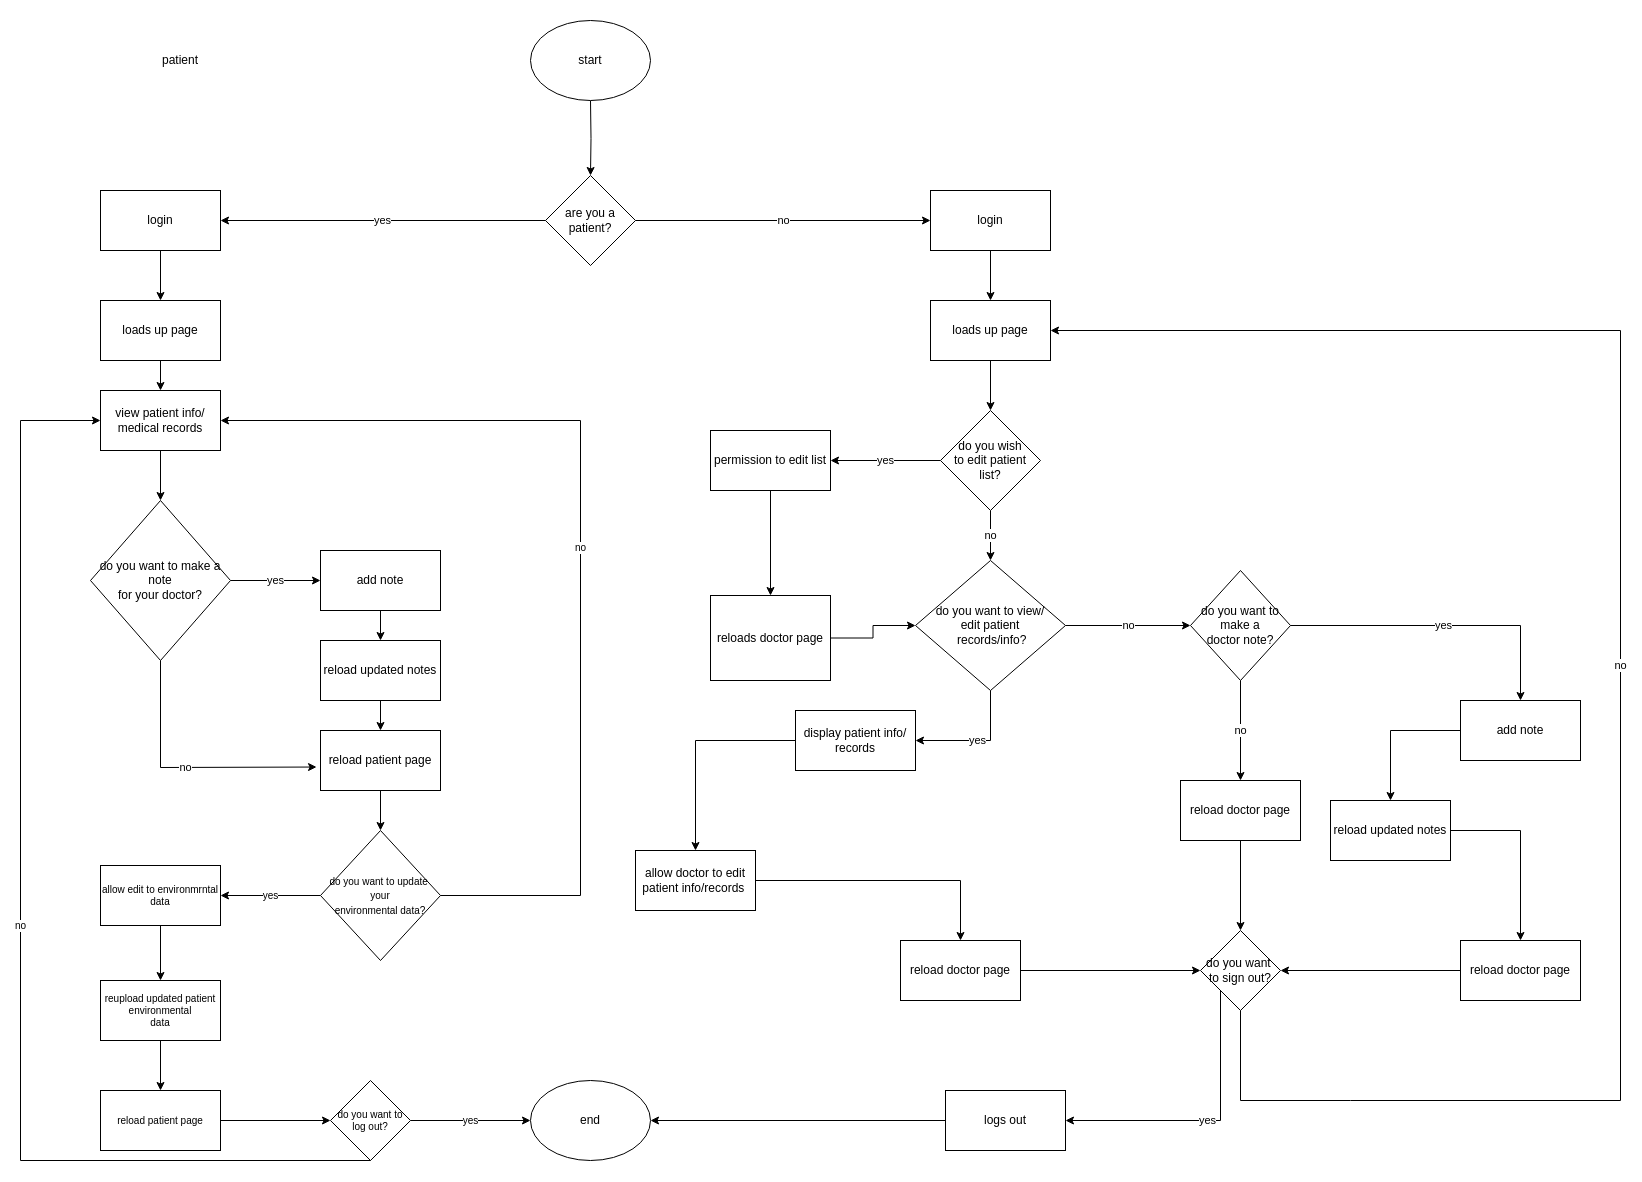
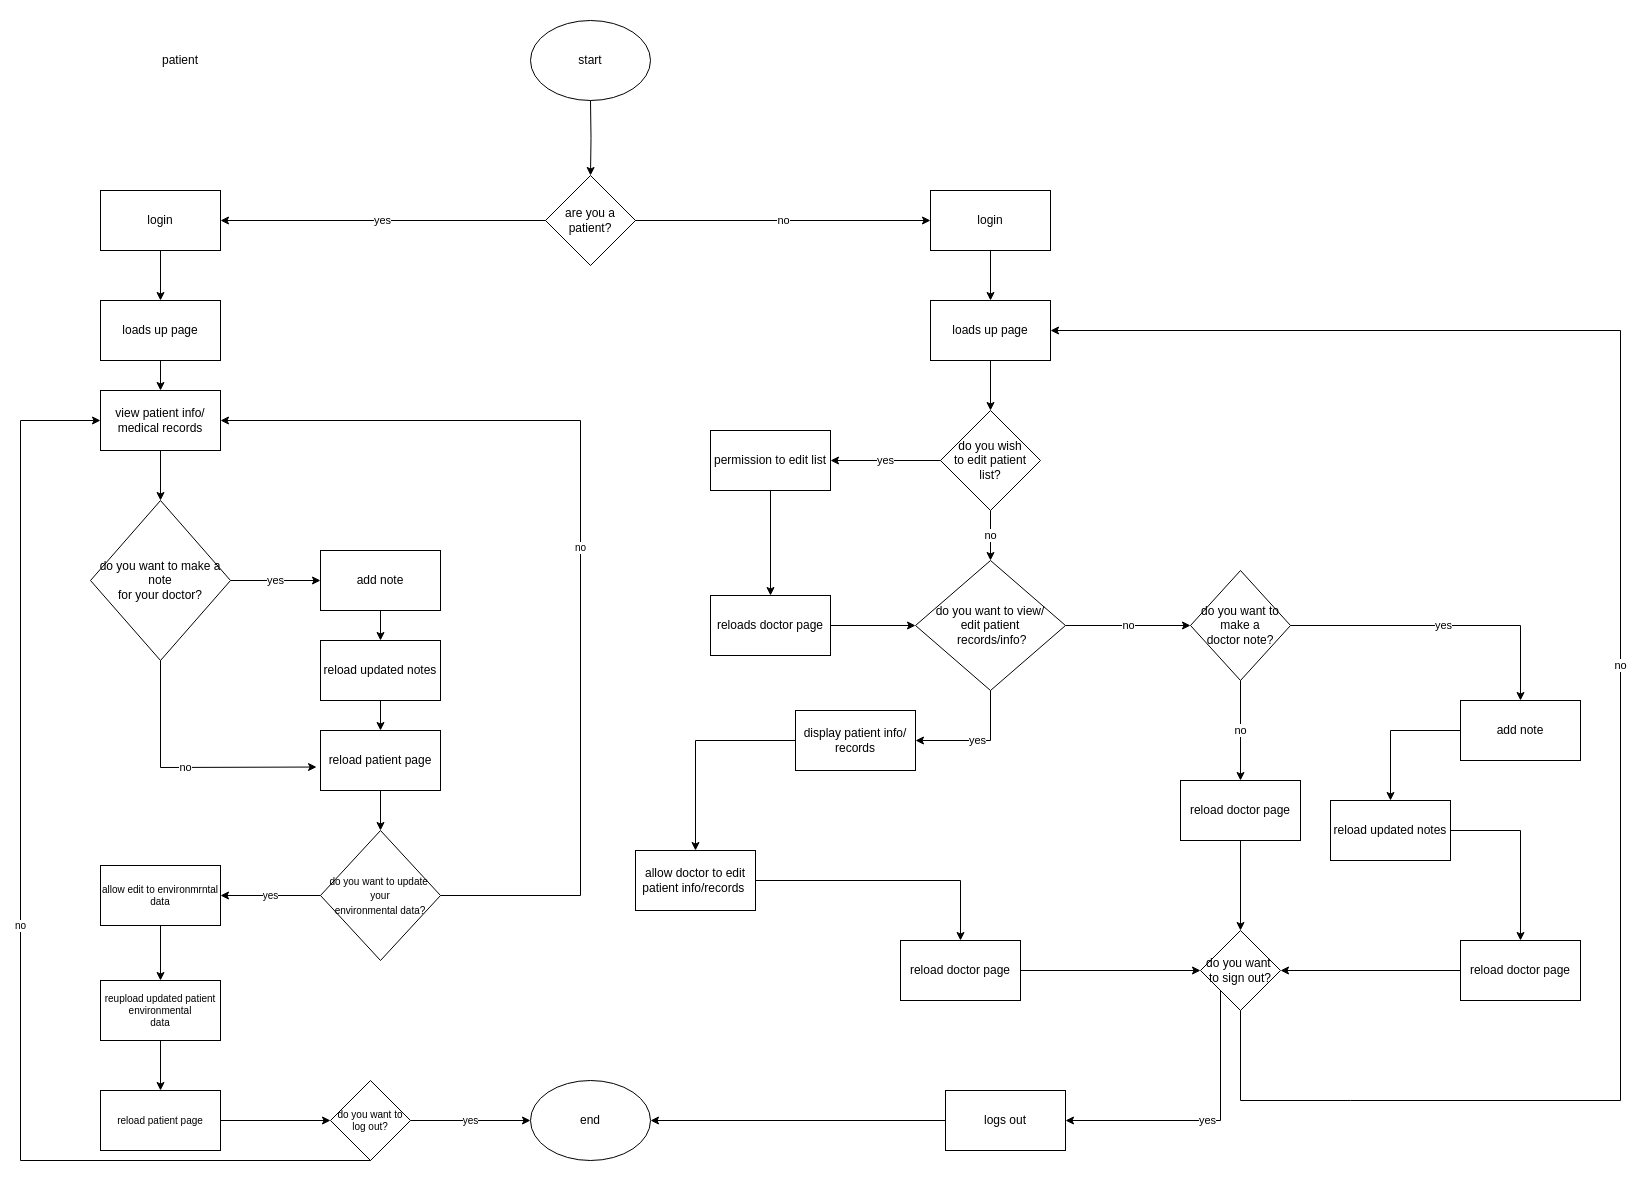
  <mxCell id="0" />
  <mxCell id="1" parent="0" />
  <mxCell id="2" value="are you a patient?" style="rhombus;whiteSpace=wrap;html=1;" parent="1" vertex="1"><mxGeometry x="545" y="175" width="90" height="90" as="geometry" /></mxCell>
  <mxCell id="3" value="" style="edgeStyle=orthogonalEdgeStyle;rounded=0;orthogonalLoop=1;jettySize=auto;html=1;" parent="1" target="2" edge="1"><mxGeometry relative="1" as="geometry"><mxPoint x="590" y="100" as="sourcePoint" /></mxGeometry></mxCell>
  <mxCell id="4" value="yes" style="endArrow=classic;html=1;rounded=0;exitX=0;exitY=0.5;exitDx=0;exitDy=0;entryX=1;entryY=0.5;entryDx=0;entryDy=0;" parent="1" source="2" target="9" edge="1"><mxGeometry width="50" height="50" relative="1" as="geometry"><mxPoint x="200" y="180" as="sourcePoint" /><mxPoint x="190" y="210" as="targetPoint" /></mxGeometry></mxCell>
  <mxCell id="5" value="no" style="endArrow=classic;html=1;rounded=0;exitX=1;exitY=0.5;exitDx=0;exitDy=0;entryX=0;entryY=0.5;entryDx=0;entryDy=0;" parent="1" source="2" target="7" edge="1"><mxGeometry width="50" height="50" relative="1" as="geometry"><mxPoint x="675" y="150" as="sourcePoint" /><mxPoint x="590" y="220" as="targetPoint" /></mxGeometry></mxCell>
  <mxCell id="6" value="" style="edgeStyle=orthogonalEdgeStyle;rounded=0;orthogonalLoop=1;jettySize=auto;html=1;" parent="1" source="7" target="13" edge="1"><mxGeometry relative="1" as="geometry" /></mxCell>
  <mxCell id="7" value="login" style="rounded=0;whiteSpace=wrap;html=1;" parent="1" vertex="1"><mxGeometry x="930" y="190" width="120" height="60" as="geometry" /></mxCell>
  <mxCell id="8" value="" style="edgeStyle=orthogonalEdgeStyle;rounded=0;orthogonalLoop=1;jettySize=auto;html=1;" parent="1" source="9" target="11" edge="1"><mxGeometry relative="1" as="geometry" /></mxCell>
  <mxCell id="9" value="login" style="rounded=0;whiteSpace=wrap;html=1;" parent="1" vertex="1"><mxGeometry x="100" y="190" width="120" height="60" as="geometry" /></mxCell>
  <mxCell id="10" value="" style="edgeStyle=orthogonalEdgeStyle;rounded=0;orthogonalLoop=1;jettySize=auto;html=1;" parent="1" source="11" target="49" edge="1"><mxGeometry relative="1" as="geometry" /></mxCell>
  <mxCell id="11" value="loads up page" style="rounded=0;whiteSpace=wrap;html=1;" parent="1" vertex="1"><mxGeometry x="100" y="300" width="120" height="60" as="geometry" /></mxCell>
  <mxCell id="12" value="" style="edgeStyle=orthogonalEdgeStyle;rounded=0;orthogonalLoop=1;jettySize=auto;html=1;" parent="1" source="13" target="16" edge="1"><mxGeometry relative="1" as="geometry" /></mxCell>
  <mxCell id="13" value="loads up page" style="rounded=0;whiteSpace=wrap;html=1;" parent="1" vertex="1"><mxGeometry x="930" y="300" width="120" height="60" as="geometry" /></mxCell>
  <mxCell id="14" value="yes" style="edgeStyle=orthogonalEdgeStyle;rounded=0;orthogonalLoop=1;jettySize=auto;html=1;" parent="1" source="16" target="18" edge="1"><mxGeometry relative="1" as="geometry" /></mxCell>
  <mxCell id="15" value="no" style="edgeStyle=orthogonalEdgeStyle;rounded=0;orthogonalLoop=1;jettySize=auto;html=1;" parent="1" source="16" target="19" edge="1"><mxGeometry relative="1" as="geometry" /></mxCell>
  <mxCell id="16" value="do you wish&lt;br&gt;to edit patient&lt;br&gt;list?" style="rhombus;whiteSpace=wrap;html=1;" parent="1" vertex="1"><mxGeometry x="940" y="410" width="100" height="100" as="geometry" /></mxCell>
  <mxCell id="17" value="" style="edgeStyle=orthogonalEdgeStyle;rounded=0;orthogonalLoop=1;jettySize=auto;html=1;" parent="1" source="18" target="21" edge="1"><mxGeometry relative="1" as="geometry" /></mxCell>
  <mxCell id="18" value="permission to edit list" style="rounded=0;whiteSpace=wrap;html=1;" parent="1" vertex="1"><mxGeometry x="710" y="430" width="120" height="60" as="geometry" /></mxCell>
  <mxCell id="19" value="do you want to view/&lt;br&gt;edit patient&lt;br&gt;&amp;nbsp;records/info?" style="rhombus;whiteSpace=wrap;html=1;" parent="1" vertex="1"><mxGeometry x="915" y="560" width="150" height="130" as="geometry" /></mxCell>
  <mxCell id="20" value="" style="edgeStyle=orthogonalEdgeStyle;rounded=0;orthogonalLoop=1;jettySize=auto;html=1;" parent="1" source="21" target="19" edge="1"><mxGeometry relative="1" as="geometry" /></mxCell>
- <mxCell id="21" value="reloads doctor page" style="rounded=0;whiteSpace=wrap;html=1;" parent="1" vertex="1"><mxGeometry x="710" y="595" width="120" height="85" as="geometry" /></mxCell>
+ <mxCell id="21" value="reloads doctor page" style="rounded=0;whiteSpace=wrap;html=1;" parent="1" vertex="1"><mxGeometry x="710" y="595" width="120" height="60" as="geometry" /></mxCell>
  <mxCell id="22" value="" style="edgeStyle=orthogonalEdgeStyle;rounded=0;orthogonalLoop=1;jettySize=auto;html=1;" parent="1" source="23" target="37" edge="1"><mxGeometry relative="1" as="geometry" /></mxCell>
  <mxCell id="23" value="display patient info/&lt;br&gt;records" style="rounded=0;whiteSpace=wrap;html=1;" parent="1" vertex="1"><mxGeometry x="795" y="710" width="120" height="60" as="geometry" /></mxCell>
  <mxCell id="24" value="yes" style="endArrow=classic;html=1;rounded=0;entryX=1;entryY=0.5;entryDx=0;entryDy=0;exitX=0.5;exitY=1;exitDx=0;exitDy=0;" parent="1" source="19" target="23" edge="1"><mxGeometry width="50" height="50" relative="1" as="geometry"><mxPoint x="570" y="710" as="sourcePoint" /><mxPoint x="620" y="660" as="targetPoint" /><Array as="points"><mxPoint x="990" y="740" /></Array></mxGeometry></mxCell>
  <mxCell id="25" value="no" style="endArrow=classic;html=1;rounded=0;exitX=1;exitY=0.5;exitDx=0;exitDy=0;entryX=0;entryY=0.5;entryDx=0;entryDy=0;" parent="1" source="19" target="26" edge="1"><mxGeometry width="50" height="50" relative="1" as="geometry"><mxPoint x="370" y="610" as="sourcePoint" /><mxPoint x="840" y="730" as="targetPoint" /></mxGeometry></mxCell>
  <mxCell id="26" value="do you want to make a&lt;br&gt;doctor note?" style="rhombus;whiteSpace=wrap;html=1;" parent="1" vertex="1"><mxGeometry x="1190" y="570" width="100" height="110" as="geometry" /></mxCell>
  <mxCell id="27" value="" style="edgeStyle=orthogonalEdgeStyle;rounded=0;orthogonalLoop=1;jettySize=auto;html=1;" parent="1" source="28" target="30" edge="1"><mxGeometry relative="1" as="geometry" /></mxCell>
  <mxCell id="28" value="add note" style="rounded=0;whiteSpace=wrap;html=1;" parent="1" vertex="1"><mxGeometry x="1460" y="700" width="120" height="60" as="geometry" /></mxCell>
  <mxCell id="29" value="" style="edgeStyle=orthogonalEdgeStyle;rounded=0;orthogonalLoop=1;jettySize=auto;html=1;" parent="1" source="30" target="32" edge="1"><mxGeometry relative="1" as="geometry" /></mxCell>
  <mxCell id="30" value="reload updated notes" style="rounded=0;whiteSpace=wrap;html=1;" parent="1" vertex="1"><mxGeometry x="1330" y="800" width="120" height="60" as="geometry" /></mxCell>
  <mxCell id="31" value="" style="edgeStyle=orthogonalEdgeStyle;rounded=0;orthogonalLoop=1;jettySize=auto;html=1;" parent="1" source="32" target="40" edge="1"><mxGeometry relative="1" as="geometry" /></mxCell>
  <mxCell id="32" value="reload doctor page" style="rounded=0;whiteSpace=wrap;html=1;" parent="1" vertex="1"><mxGeometry x="1460" y="940" width="120" height="60" as="geometry" /></mxCell>
  <mxCell id="33" value="no" style="endArrow=classic;html=1;rounded=0;exitX=0.5;exitY=1;exitDx=0;exitDy=0;entryX=0.5;entryY=0;entryDx=0;entryDy=0;" parent="1" source="26" target="35" edge="1"><mxGeometry width="50" height="50" relative="1" as="geometry"><mxPoint x="830" y="820" as="sourcePoint" /><mxPoint x="880" y="770" as="targetPoint" /></mxGeometry></mxCell>
  <mxCell id="34" value="" style="edgeStyle=orthogonalEdgeStyle;rounded=0;orthogonalLoop=1;jettySize=auto;html=1;" parent="1" source="35" target="40" edge="1"><mxGeometry relative="1" as="geometry" /></mxCell>
  <mxCell id="35" value="reload doctor page" style="rounded=0;whiteSpace=wrap;html=1;" parent="1" vertex="1"><mxGeometry x="1180" y="780" width="120" height="60" as="geometry" /></mxCell>
  <mxCell id="36" value="" style="edgeStyle=orthogonalEdgeStyle;rounded=0;orthogonalLoop=1;jettySize=auto;html=1;" parent="1" source="37" target="39" edge="1"><mxGeometry relative="1" as="geometry" /></mxCell>
  <mxCell id="37" value="allow doctor to edit patient info/records&amp;nbsp;" style="rounded=0;whiteSpace=wrap;html=1;" parent="1" vertex="1"><mxGeometry x="635" y="850" width="120" height="60" as="geometry" /></mxCell>
  <mxCell id="38" value="" style="edgeStyle=orthogonalEdgeStyle;rounded=0;orthogonalLoop=1;jettySize=auto;html=1;" parent="1" source="39" target="40" edge="1"><mxGeometry relative="1" as="geometry" /></mxCell>
  <mxCell id="39" value="reload doctor page" style="rounded=0;whiteSpace=wrap;html=1;" parent="1" vertex="1"><mxGeometry x="900" y="940" width="120" height="60" as="geometry" /></mxCell>
  <mxCell id="40" value="do you want&amp;nbsp;&lt;br&gt;to sign out?" style="rhombus;whiteSpace=wrap;html=1;" parent="1" vertex="1"><mxGeometry x="1200" y="930" width="80" height="80" as="geometry" /></mxCell>
  <mxCell id="41" value="yes" style="endArrow=classic;html=1;rounded=0;entryX=0.5;entryY=0;entryDx=0;entryDy=0;exitX=1;exitY=0.5;exitDx=0;exitDy=0;" parent="1" source="26" target="28" edge="1"><mxGeometry width="50" height="50" relative="1" as="geometry"><mxPoint x="1080" y="580" as="sourcePoint" /><mxPoint x="1130" y="530" as="targetPoint" /><Array as="points"><mxPoint x="1520" y="625" /></Array></mxGeometry></mxCell>
  <mxCell id="42" value="logs out" style="rounded=0;whiteSpace=wrap;html=1;" parent="1" vertex="1"><mxGeometry x="945" y="1090" width="120" height="60" as="geometry" /></mxCell>
  <mxCell id="43" value="yes" style="endArrow=classic;html=1;rounded=0;entryX=1;entryY=0.5;entryDx=0;entryDy=0;exitX=0;exitY=1;exitDx=0;exitDy=0;" parent="1" source="40" target="42" edge="1"><mxGeometry width="50" height="50" relative="1" as="geometry"><mxPoint x="850" y="1130" as="sourcePoint" /><mxPoint x="900" y="1080" as="targetPoint" /><Array as="points"><mxPoint x="1220" y="1120" /></Array></mxGeometry></mxCell>
  <mxCell id="44" value="start" style="ellipse;whiteSpace=wrap;html=1;" parent="1" vertex="1"><mxGeometry x="530" width="120" height="80" as="geometry" y="20" /></mxCell>
  <mxCell id="45" value="end" style="ellipse;whiteSpace=wrap;html=1;" parent="1" vertex="1"><mxGeometry x="530" y="1080" width="120" height="80" as="geometry" /></mxCell>
  <mxCell id="46" value="" style="endArrow=classic;html=1;rounded=0;exitX=0;exitY=0.5;exitDx=0;exitDy=0;entryX=1;entryY=0.5;entryDx=0;entryDy=0;" parent="1" source="42" target="45" edge="1"><mxGeometry width="50" height="50" relative="1" as="geometry"><mxPoint x="760" y="1070" as="sourcePoint" /><mxPoint x="680" y="970" as="targetPoint" /></mxGeometry></mxCell>
  <mxCell id="47" value="no" style="endArrow=classic;html=1;rounded=0;exitX=0.5;exitY=1;exitDx=0;exitDy=0;entryX=1;entryY=0.5;entryDx=0;entryDy=0;" parent="1" source="40" target="13" edge="1"><mxGeometry width="50" height="50" relative="1" as="geometry"><mxPoint x="1300" y="1100" as="sourcePoint" /><mxPoint x="1590" y="370" as="targetPoint" /><Array as="points"><mxPoint x="1240" y="1100" /><mxPoint x="1350" y="1100" /><mxPoint x="1620" y="1100" /><mxPoint x="1620" y="330" /></Array></mxGeometry></mxCell>
  <mxCell id="48" value="" style="edgeStyle=orthogonalEdgeStyle;rounded=0;orthogonalLoop=1;jettySize=auto;html=1;" parent="1" source="49" target="51" edge="1"><mxGeometry relative="1" as="geometry" /></mxCell>
  <mxCell id="49" value="view patient info/&lt;br&gt;medical records" style="rounded=0;whiteSpace=wrap;html=1;" parent="1" vertex="1"><mxGeometry x="100" y="390" width="120" height="60" as="geometry" /></mxCell>
  <mxCell id="50" value="yes" style="edgeStyle=orthogonalEdgeStyle;rounded=0;orthogonalLoop=1;jettySize=auto;html=1;" parent="1" source="51" target="53" edge="1"><mxGeometry relative="1" as="geometry" /></mxCell>
  <mxCell id="51" value="do you want to make a note&lt;br&gt;for your doctor?" style="rhombus;whiteSpace=wrap;html=1;" parent="1" vertex="1"><mxGeometry x="90" y="500" width="140" height="160" as="geometry" /></mxCell>
  <mxCell id="52" value="" style="edgeStyle=orthogonalEdgeStyle;rounded=0;orthogonalLoop=1;jettySize=auto;html=1;" parent="1" source="53" target="55" edge="1"><mxGeometry relative="1" as="geometry" /></mxCell>
  <mxCell id="53" value="add note" style="rounded=0;whiteSpace=wrap;html=1;" parent="1" vertex="1"><mxGeometry x="320" y="550" width="120" height="60" as="geometry" /></mxCell>
  <mxCell id="54" value="" style="edgeStyle=orthogonalEdgeStyle;rounded=0;orthogonalLoop=1;jettySize=auto;html=1;" parent="1" source="55" target="57" edge="1"><mxGeometry relative="1" as="geometry" /></mxCell>
  <mxCell id="55" value="reload updated notes" style="rounded=0;whiteSpace=wrap;html=1;" parent="1" vertex="1"><mxGeometry x="320" y="640" width="120" height="60" as="geometry" /></mxCell>
  <mxCell id="56" value="" style="edgeStyle=orthogonalEdgeStyle;rounded=0;orthogonalLoop=1;jettySize=auto;html=1;" parent="1" source="57" target="61" edge="1"><mxGeometry relative="1" as="geometry" /></mxCell>
  <mxCell id="57" value="reload patient page" style="rounded=0;whiteSpace=wrap;html=1;" parent="1" vertex="1"><mxGeometry x="320" y="730" width="120" height="60" as="geometry" /></mxCell>
  <mxCell id="58" value="patient" style="text;html=1;strokeColor=none;fillColor=none;align=center;verticalAlign=middle;whiteSpace=wrap;rounded=0;" parent="1" vertex="1"><mxGeometry x="60" y="42.5" width="240" height="35" as="geometry" /></mxCell>
  <mxCell id="59" value="no" style="endArrow=classic;html=1;rounded=0;entryX=-0.033;entryY=0.609;entryDx=0;entryDy=0;entryPerimeter=0;exitX=0.5;exitY=1;exitDx=0;exitDy=0;exitPerimeter=0;" parent="1" source="51" target="57" edge="1"><mxGeometry width="50" height="50" relative="1" as="geometry"><mxPoint x="140" y="840" as="sourcePoint" /><mxPoint x="190" y="790" as="targetPoint" /><Array as="points"><mxPoint x="160" y="767" /></Array></mxGeometry></mxCell>
  <mxCell id="60" value="yes" style="edgeStyle=orthogonalEdgeStyle;rounded=0;orthogonalLoop=1;jettySize=auto;html=1;fontSize=10;" parent="1" source="61" target="64" edge="1"><mxGeometry relative="1" as="geometry" /></mxCell>
  <mxCell id="61" value="&lt;font style=&quot;font-size: 10px&quot;&gt;do you want to update&amp;nbsp;&lt;br&gt;your &lt;br&gt;environmental data?&lt;/font&gt;" style="rhombus;whiteSpace=wrap;html=1;" parent="1" vertex="1"><mxGeometry x="320" y="830" width="120" height="130" as="geometry" /></mxCell>
  <mxCell id="62" value="no" style="endArrow=classic;html=1;rounded=0;fontSize=10;exitX=1;exitY=0.5;exitDx=0;exitDy=0;entryX=1;entryY=0.5;entryDx=0;entryDy=0;" parent="1" source="61" target="49" edge="1"><mxGeometry width="50" height="50" relative="1" as="geometry"><mxPoint x="490" y="860" as="sourcePoint" /><mxPoint x="620" y="730" as="targetPoint" /><Array as="points"><mxPoint x="580" y="895" /><mxPoint x="580" y="420" /></Array></mxGeometry></mxCell>
  <mxCell id="63" value="" style="edgeStyle=orthogonalEdgeStyle;rounded=0;orthogonalLoop=1;jettySize=auto;html=1;fontSize=10;" parent="1" source="64" target="66" edge="1"><mxGeometry relative="1" as="geometry" /></mxCell>
  <mxCell id="64" value="allow edit to environmrntal&lt;br&gt;data" style="rounded=0;whiteSpace=wrap;html=1;fontSize=10;" parent="1" vertex="1"><mxGeometry x="100" y="865" width="120" height="60" as="geometry" /></mxCell>
  <mxCell id="65" value="" style="edgeStyle=orthogonalEdgeStyle;rounded=0;orthogonalLoop=1;jettySize=auto;html=1;fontSize=10;" parent="1" source="66" target="68" edge="1"><mxGeometry relative="1" as="geometry" /></mxCell>
  <mxCell id="66" value="reupload updated patient environmental&lt;br&gt;data" style="rounded=0;whiteSpace=wrap;html=1;fontSize=10;" parent="1" vertex="1"><mxGeometry x="100" y="980" width="120" height="60" as="geometry" /></mxCell>
  <mxCell id="67" value="" style="edgeStyle=orthogonalEdgeStyle;rounded=0;orthogonalLoop=1;jettySize=auto;html=1;fontSize=10;" parent="1" source="68" target="70" edge="1"><mxGeometry relative="1" as="geometry" /></mxCell>
  <mxCell id="68" value="reload patient page" style="rounded=0;whiteSpace=wrap;html=1;fontSize=10;" parent="1" vertex="1"><mxGeometry x="100" y="1090" width="120" height="60" as="geometry" /></mxCell>
  <mxCell id="69" value="yes" style="edgeStyle=orthogonalEdgeStyle;rounded=0;orthogonalLoop=1;jettySize=auto;html=1;fontSize=10;" parent="1" source="70" target="45" edge="1"><mxGeometry relative="1" as="geometry" /></mxCell>
  <mxCell id="70" value="do you want to log out?" style="rhombus;whiteSpace=wrap;html=1;fontSize=10;" parent="1" vertex="1"><mxGeometry x="330" y="1080" width="80" height="80" as="geometry" /></mxCell>
  <mxCell id="71" value="no" style="endArrow=classic;html=1;rounded=0;fontSize=10;entryX=0;entryY=0.5;entryDx=0;entryDy=0;exitX=0.5;exitY=1;exitDx=0;exitDy=0;exitPerimeter=0;" parent="1" source="70" target="49" edge="1"><mxGeometry width="50" height="50" relative="1" as="geometry"><mxPoint x="20" y="1150" as="sourcePoint" /><mxPoint x="120" y="800" as="targetPoint" /><Array as="points"><mxPoint x="20" y="1160" /><mxPoint x="20" y="420" /></Array></mxGeometry></mxCell>
